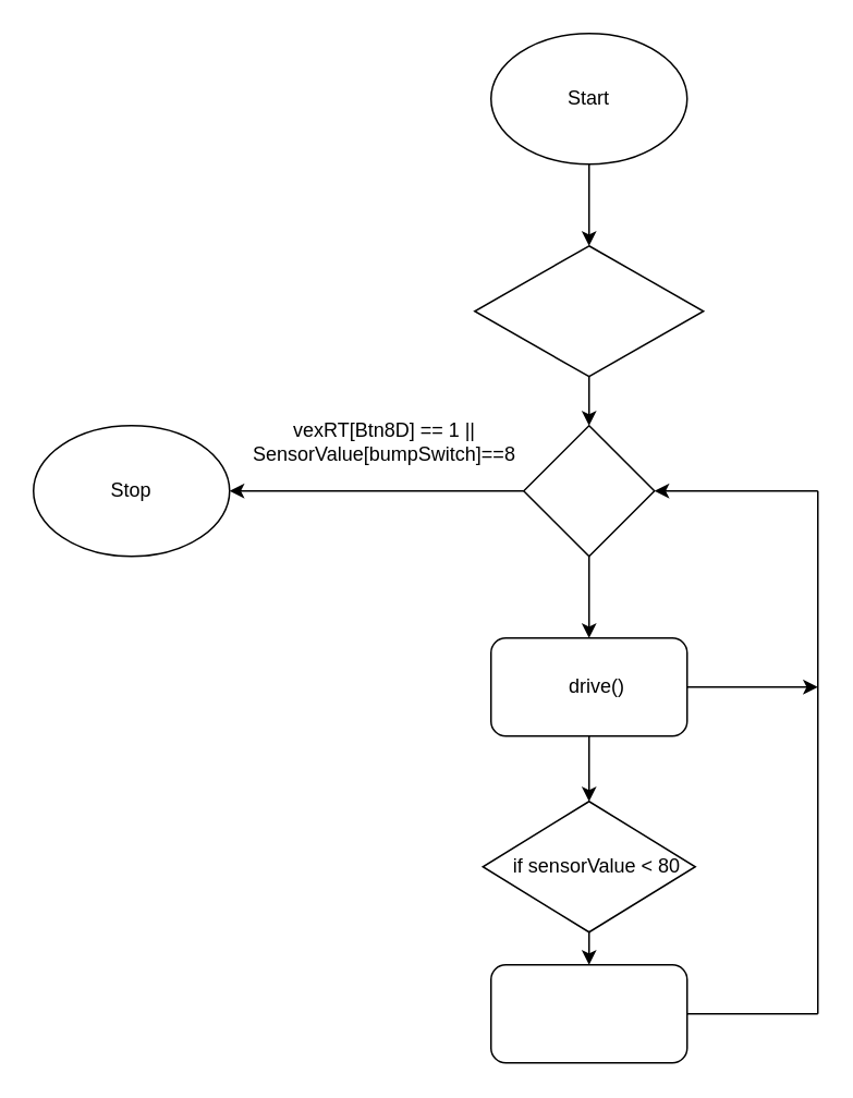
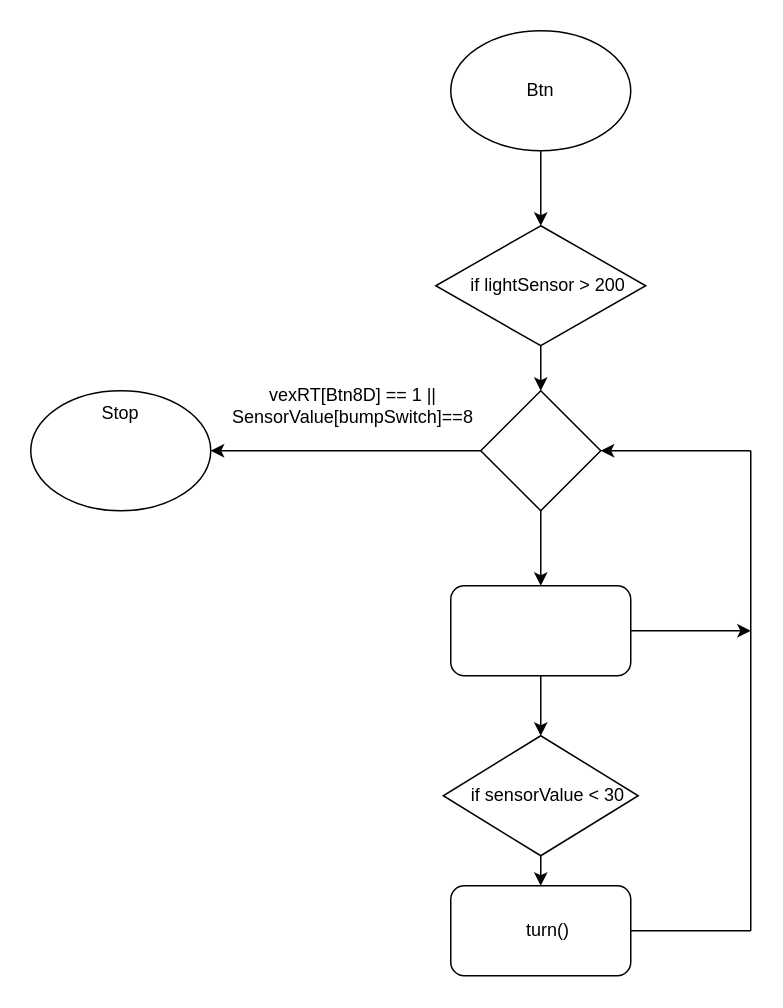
  <mxCell id="0" />
  <mxCell id="1" parent="0" />
  <mxCell id="2" style="edgeStyle=orthogonalEdgeStyle;rounded=0;orthogonalLoop=1;jettySize=auto;html=1;" edge="1" parent="1" source="3" target="7"><mxGeometry relative="1" as="geometry"><mxPoint x="360" y="170" as="targetPoint" /></mxGeometry></mxCell>
  <mxCell id="3" value="" style="ellipse;whiteSpace=wrap;html=1;" vertex="1" parent="1"><mxGeometry x="300" y="20" width="120" height="80" as="geometry" /></mxCell>
- <mxCell id="4" value="Start" style="text;html=1;strokeColor=none;fillColor=none;align=center;verticalAlign=middle;whiteSpace=wrap;rounded=0;" vertex="1" parent="1"><mxGeometry x="340" y="50" width="40" height="20" as="geometry" /></mxCell>
+ <mxCell id="4" value="Btn" style="text;html=1;strokeColor=none;fillColor=none;align=center;verticalAlign=middle;whiteSpace=wrap;rounded=0;" vertex="1" parent="1"><mxGeometry x="340" y="50" width="40" height="20" as="geometry" /></mxCell>
  <mxCell id="5" style="edgeStyle=orthogonalEdgeStyle;rounded=0;orthogonalLoop=1;jettySize=auto;html=1;entryX=0.5;entryY=0;entryDx=0;entryDy=0;startArrow=none;" edge="1" parent="1" source="13" target="10"><mxGeometry relative="1" as="geometry" /></mxCell>
  <mxCell id="6" style="edgeStyle=orthogonalEdgeStyle;rounded=0;orthogonalLoop=1;jettySize=auto;html=1;" edge="1" parent="1" source="7" target="13"><mxGeometry relative="1" as="geometry" /></mxCell>
  <mxCell id="7" value="" style="rhombus;whiteSpace=wrap;html=1;" vertex="1" parent="1"><mxGeometry x="290" y="150" width="140" height="80" as="geometry" /></mxCell>
+ <mxCell id="8" value="if lightSensor &amp;gt; 200" style="text;html=1;strokeColor=none;fillColor=none;align=center;verticalAlign=middle;whiteSpace=wrap;rounded=0;" vertex="1" parent="1"><mxGeometry x="305" y="180" width="120" height="20" as="geometry" /></mxCell>
  <mxCell id="9" style="edgeStyle=orthogonalEdgeStyle;rounded=0;orthogonalLoop=1;jettySize=auto;html=1;" edge="1" parent="1" source="10"><mxGeometry relative="1" as="geometry"><mxPoint x="360" y="490" as="targetPoint" /></mxGeometry></mxCell>
  <mxCell id="10" value="" style="rounded=1;whiteSpace=wrap;html=1;" vertex="1" parent="1"><mxGeometry x="300" y="390" width="120" height="60" as="geometry" /></mxCell>
  <mxCell id="11" value="" style="rounded=1;whiteSpace=wrap;html=1;" vertex="1" parent="1"><mxGeometry x="300" y="590" width="120" height="60" as="geometry" /></mxCell>
  <mxCell id="12" style="edgeStyle=orthogonalEdgeStyle;rounded=0;orthogonalLoop=1;jettySize=auto;html=1;" edge="1" parent="1" source="13" target="14"><mxGeometry relative="1" as="geometry" /></mxCell>
  <mxCell id="13" value="" style="rhombus;whiteSpace=wrap;html=1;" vertex="1" parent="1"><mxGeometry x="320" y="260" width="80" height="80" as="geometry" /></mxCell>
  <mxCell id="14" value="" style="ellipse;whiteSpace=wrap;html=1;" vertex="1" parent="1"><mxGeometry x="20" y="260" width="120" height="80" as="geometry" /></mxCell>
- <mxCell id="15" value="Stop" style="text;html=1;strokeColor=none;fillColor=none;align=center;verticalAlign=middle;whiteSpace=wrap;rounded=0;" vertex="1" parent="1"><mxGeometry x="60" y="290" width="40" height="20" as="geometry" /></mxCell>
+ <mxCell id="15" value="Stop" style="text;html=1;strokeColor=none;fillColor=none;align=center;verticalAlign=middle;whiteSpace=wrap;rounded=0;" vertex="1" parent="1"><mxGeometry x="60" y="265" width="40" height="20" as="geometry" /></mxCell>
  <mxCell id="16" value="" style="endArrow=none;html=1;entryX=1;entryY=0.5;entryDx=0;entryDy=0;" edge="1" parent="1" target="11"><mxGeometry width="50" height="50" relative="1" as="geometry"><mxPoint x="500" y="620" as="sourcePoint" /><mxPoint x="400" y="440" as="targetPoint" /></mxGeometry></mxCell>
  <mxCell id="17" value="" style="endArrow=none;html=1;" edge="1" parent="1"><mxGeometry width="50" height="50" relative="1" as="geometry"><mxPoint x="500" y="300" as="sourcePoint" /><mxPoint x="500" y="620" as="targetPoint" /></mxGeometry></mxCell>
  <mxCell id="18" value="" style="endArrow=classic;html=1;entryX=1;entryY=0.5;entryDx=0;entryDy=0;" edge="1" parent="1" target="13"><mxGeometry width="50" height="50" relative="1" as="geometry"><mxPoint x="500" y="300" as="sourcePoint" /><mxPoint x="400" y="440" as="targetPoint" /></mxGeometry></mxCell>
- <mxCell id="19" value="drive()" style="text;html=1;strokeColor=none;fillColor=none;align=center;verticalAlign=middle;whiteSpace=wrap;rounded=0;" vertex="1" parent="1"><mxGeometry x="345" y="410" width="40" height="20" as="geometry" /></mxCell>
+ <mxCell id="20" value="turn()" style="text;html=1;strokeColor=none;fillColor=none;align=center;verticalAlign=middle;whiteSpace=wrap;rounded=0;" vertex="1" parent="1"><mxGeometry x="345" y="610" width="40" height="20" as="geometry" /></mxCell>
  <mxCell id="21" value="" style="endArrow=classic;html=1;exitX=0.5;exitY=1;exitDx=0;exitDy=0;entryX=0.5;entryY=0;entryDx=0;entryDy=0;" edge="1" parent="1" target="11"><mxGeometry width="50" height="50" relative="1" as="geometry"><mxPoint x="360" y="570" as="sourcePoint" /><mxPoint x="400" y="430" as="targetPoint" /></mxGeometry></mxCell>
  <mxCell id="22" value="" style="rhombus;whiteSpace=wrap;html=1;" vertex="1" parent="1"><mxGeometry x="295" y="490" width="130" height="80" as="geometry" /></mxCell>
- <mxCell id="23" value="if sensorValue &amp;lt; 80" style="text;html=1;strokeColor=none;fillColor=none;align=center;verticalAlign=middle;whiteSpace=wrap;rounded=0;" vertex="1" parent="1"><mxGeometry x="285" y="520" width="160" height="20" as="geometry" /></mxCell>
+ <mxCell id="23" value="if sensorValue &amp;lt; 30" style="text;html=1;strokeColor=none;fillColor=none;align=center;verticalAlign=middle;whiteSpace=wrap;rounded=0;" vertex="1" parent="1"><mxGeometry x="285" y="520" width="160" height="20" as="geometry" /></mxCell>
  <mxCell id="24" value="vexRT[Btn8D] == 1 || SensorValue[bumpSwitch]==8" style="text;html=1;strokeColor=none;fillColor=none;align=center;verticalAlign=middle;whiteSpace=wrap;rounded=0;" vertex="1" parent="1"><mxGeometry x="110" y="260" width="250" height="20" as="geometry" /></mxCell>
  <mxCell id="25" value="" style="endArrow=classic;html=1;exitX=1;exitY=0.5;exitDx=0;exitDy=0;" edge="1" parent="1" source="10"><mxGeometry width="50" height="50" relative="1" as="geometry"><mxPoint x="350" y="490" as="sourcePoint" /><mxPoint x="500" y="420" as="targetPoint" /></mxGeometry></mxCell>
